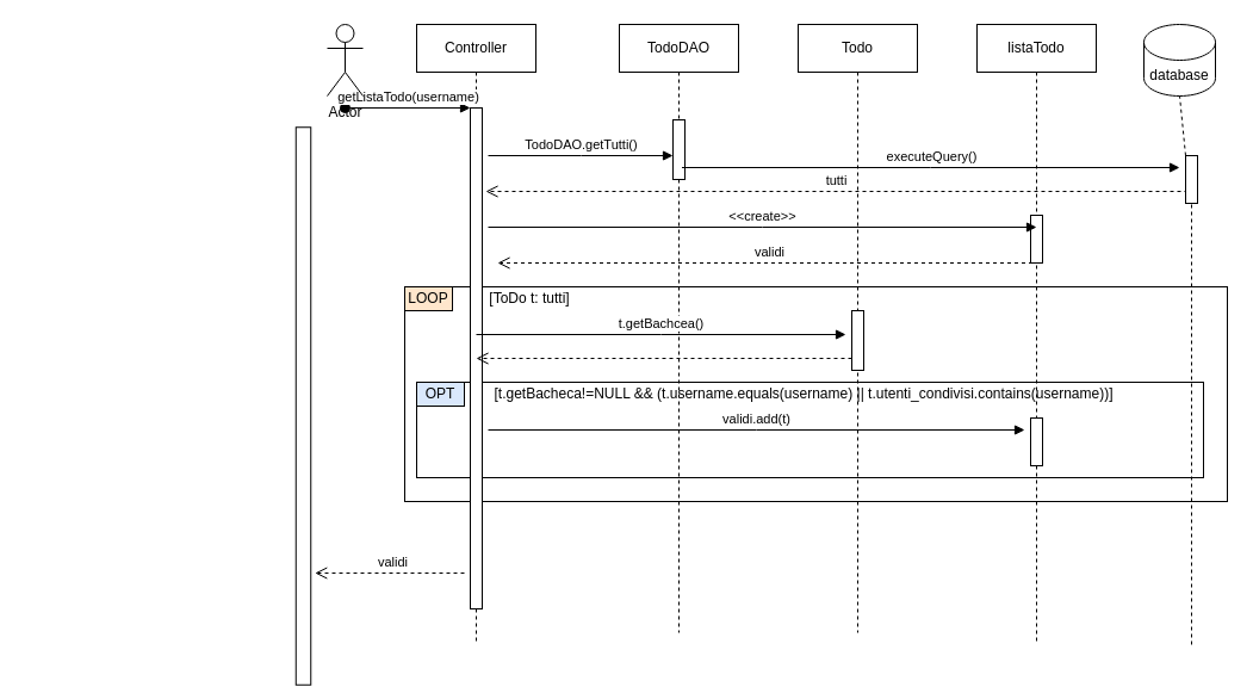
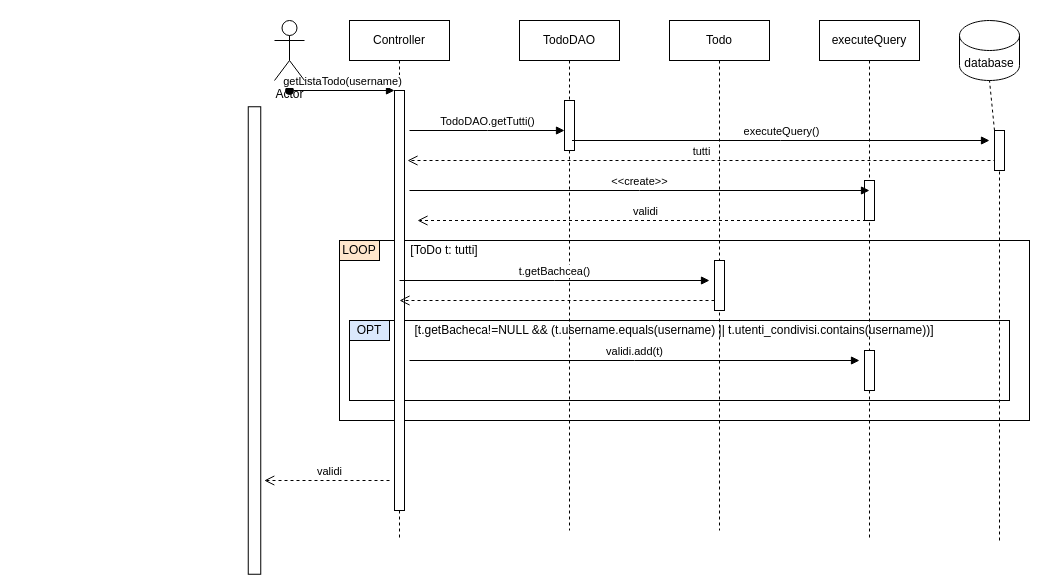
  <mxCell id="0" />
  <mxCell id="1" parent="0" />
  <mxCell id="2" value="" style="rounded=0;whiteSpace=wrap;html=1;" parent="1" vertex="1"><mxGeometry x="339" y="240" width="690" height="180" as="geometry" /></mxCell>
  <mxCell id="3" value="" style="rounded=0;whiteSpace=wrap;html=1;" parent="1" vertex="1"><mxGeometry x="349" y="320" width="660" height="80" as="geometry" /></mxCell>
  <mxCell id="4" value="Controller" style="shape=umlLifeline;perimeter=lifelinePerimeter;whiteSpace=wrap;html=1;container=0;dropTarget=0;collapsible=0;recursiveResize=0;outlineConnect=0;portConstraint=eastwest;newEdgeStyle={&quot;edgeStyle&quot;:&quot;elbowEdgeStyle&quot;,&quot;elbow&quot;:&quot;vertical&quot;,&quot;curved&quot;:0,&quot;rounded&quot;:0};" parent="1" vertex="1"><mxGeometry x="349" y="20" width="100" height="520" as="geometry" /></mxCell>
  <mxCell id="5" value="" style="html=1;points=[];perimeter=orthogonalPerimeter;outlineConnect=0;targetShapes=umlLifeline;portConstraint=eastwest;newEdgeStyle={&quot;edgeStyle&quot;:&quot;elbowEdgeStyle&quot;,&quot;elbow&quot;:&quot;vertical&quot;,&quot;curved&quot;:0,&quot;rounded&quot;:0};" parent="4" vertex="1"><mxGeometry x="45" y="70" width="10" height="420" as="geometry" /></mxCell>
  <mxCell id="6" value="getListaTodo(username)" style="html=1;verticalAlign=bottom;startArrow=oval;endArrow=block;startSize=8;edgeStyle=elbowEdgeStyle;elbow=vertical;curved=0;rounded=0;" parent="4" target="5" edge="1"><mxGeometry relative="1" as="geometry"><mxPoint x="-60" y="70" as="sourcePoint" /></mxGeometry></mxCell>
  <mxCell id="7" value="TodoDAO" style="shape=umlLifeline;perimeter=lifelinePerimeter;whiteSpace=wrap;html=1;container=0;dropTarget=0;collapsible=0;recursiveResize=0;outlineConnect=0;portConstraint=eastwest;newEdgeStyle={&quot;edgeStyle&quot;:&quot;elbowEdgeStyle&quot;,&quot;elbow&quot;:&quot;vertical&quot;,&quot;curved&quot;:0,&quot;rounded&quot;:0};" parent="1" vertex="1"><mxGeometry x="519" y="20" width="100" height="510" as="geometry" /></mxCell>
  <mxCell id="8" value="" style="html=1;points=[];perimeter=orthogonalPerimeter;outlineConnect=0;targetShapes=umlLifeline;portConstraint=eastwest;newEdgeStyle={&quot;edgeStyle&quot;:&quot;elbowEdgeStyle&quot;,&quot;elbow&quot;:&quot;vertical&quot;,&quot;curved&quot;:0,&quot;rounded&quot;:0};" parent="7" vertex="1"><mxGeometry x="45" y="80" width="10" height="50" as="geometry" /></mxCell>
  <mxCell id="9" value="TodoDAO.getTutti()" style="html=1;verticalAlign=bottom;endArrow=block;edgeStyle=elbowEdgeStyle;elbow=horizontal;curved=0;rounded=0;" parent="1" edge="1"><mxGeometry relative="1" as="geometry"><mxPoint x="409" y="130" as="sourcePoint" /><Array as="points" /><mxPoint x="564" y="130" as="targetPoint" /></mxGeometry></mxCell>
  <mxCell id="10" value="Actor" style="shape=umlActor;verticalLabelPosition=bottom;verticalAlign=top;html=1;outlineConnect=0;" parent="1" vertex="1"><mxGeometry x="274" y="20" width="30" height="60" as="geometry" /></mxCell>
- <mxCell id="11" value="listaTodo" style="shape=umlLifeline;perimeter=lifelinePerimeter;whiteSpace=wrap;html=1;container=0;dropTarget=0;collapsible=0;recursiveResize=0;outlineConnect=0;portConstraint=eastwest;newEdgeStyle={&quot;edgeStyle&quot;:&quot;elbowEdgeStyle&quot;,&quot;elbow&quot;:&quot;vertical&quot;,&quot;curved&quot;:0,&quot;rounded&quot;:0};" parent="1" vertex="1"><mxGeometry x="819" y="20" width="100" height="520" as="geometry" /></mxCell>
+ <mxCell id="11" value="executeQuery" style="shape=umlLifeline;perimeter=lifelinePerimeter;whiteSpace=wrap;html=1;container=0;dropTarget=0;collapsible=0;recursiveResize=0;outlineConnect=0;portConstraint=eastwest;newEdgeStyle={&quot;edgeStyle&quot;:&quot;elbowEdgeStyle&quot;,&quot;elbow&quot;:&quot;vertical&quot;,&quot;curved&quot;:0,&quot;rounded&quot;:0};" parent="1" vertex="1"><mxGeometry x="819" y="20" width="100" height="520" as="geometry" /></mxCell>
  <mxCell id="12" value="" style="html=1;points=[];perimeter=orthogonalPerimeter;outlineConnect=0;targetShapes=umlLifeline;portConstraint=eastwest;newEdgeStyle={&quot;edgeStyle&quot;:&quot;elbowEdgeStyle&quot;,&quot;elbow&quot;:&quot;vertical&quot;,&quot;curved&quot;:0,&quot;rounded&quot;:0};" parent="11" vertex="1"><mxGeometry x="45" y="160" width="10" height="40" as="geometry" /></mxCell>
  <mxCell id="13" value="" style="html=1;points=[];perimeter=orthogonalPerimeter;outlineConnect=0;targetShapes=umlLifeline;portConstraint=eastwest;newEdgeStyle={&quot;edgeStyle&quot;:&quot;elbowEdgeStyle&quot;,&quot;elbow&quot;:&quot;vertical&quot;,&quot;curved&quot;:0,&quot;rounded&quot;:0};" parent="11" vertex="1"><mxGeometry x="45" y="330" width="10" height="40" as="geometry" /></mxCell>
  <mxCell id="14" value="Todo" style="shape=umlLifeline;perimeter=lifelinePerimeter;whiteSpace=wrap;html=1;container=0;dropTarget=0;collapsible=0;recursiveResize=0;outlineConnect=0;portConstraint=eastwest;newEdgeStyle={&quot;edgeStyle&quot;:&quot;elbowEdgeStyle&quot;,&quot;elbow&quot;:&quot;vertical&quot;,&quot;curved&quot;:0,&quot;rounded&quot;:0};" parent="1" vertex="1"><mxGeometry x="669" y="20" width="100" height="510" as="geometry" /></mxCell>
  <mxCell id="15" value="" style="html=1;points=[];perimeter=orthogonalPerimeter;outlineConnect=0;targetShapes=umlLifeline;portConstraint=eastwest;newEdgeStyle={&quot;edgeStyle&quot;:&quot;elbowEdgeStyle&quot;,&quot;elbow&quot;:&quot;vertical&quot;,&quot;curved&quot;:0,&quot;rounded&quot;:0};" parent="14" vertex="1"><mxGeometry x="45" y="240" width="10" height="50" as="geometry" /></mxCell>
  <mxCell id="16" value="tutti" style="html=1;verticalAlign=bottom;endArrow=open;dashed=1;endSize=8;edgeStyle=elbowEdgeStyle;elbow=vertical;curved=0;rounded=0;" parent="1" edge="1"><mxGeometry relative="1" as="geometry"><mxPoint x="407" y="160" as="targetPoint" /><Array as="points"><mxPoint x="532" y="160" /><mxPoint x="402" y="150" /></Array><mxPoint x="996" y="160" as="sourcePoint" /></mxGeometry></mxCell>
  <mxCell id="17" value="&amp;lt;&amp;lt;create&amp;gt;&amp;gt;" style="html=1;verticalAlign=bottom;endArrow=block;edgeStyle=elbowEdgeStyle;elbow=horizontal;curved=0;rounded=0;entryX=0.5;entryY=0.25;entryDx=0;entryDy=0;entryPerimeter=0;" parent="1" target="12" edge="1"><mxGeometry relative="1" as="geometry"><mxPoint x="409" y="190" as="sourcePoint" /><Array as="points" /><mxPoint x="574" y="190" as="targetPoint" /></mxGeometry></mxCell>
  <mxCell id="18" value="validi" style="html=1;verticalAlign=bottom;endArrow=open;dashed=1;endSize=8;edgeStyle=elbowEdgeStyle;elbow=vertical;curved=0;rounded=0;" parent="1" edge="1"><mxGeometry x="-0.042" relative="1" as="geometry"><mxPoint x="263.75" y="480" as="targetPoint" /><Array as="points"><mxPoint x="388.75" y="480" /><mxPoint x="258.75" y="470" /></Array><mxPoint x="389" y="480" as="sourcePoint" /><mxPoint as="offset" /></mxGeometry></mxCell>
  <mxCell id="19" value="LOOP" style="rounded=0;whiteSpace=wrap;html=1;fillColor=#ffe6cc;" parent="1" vertex="1"><mxGeometry x="339" y="240" width="40" height="20" as="geometry" /></mxCell>
  <mxCell id="20" value="[ToDo t: tutti]" style="text;html=1;align=center;verticalAlign=middle;whiteSpace=wrap;rounded=0;" parent="1" vertex="1"><mxGeometry x="409" y="240" width="70" height="20" as="geometry" /></mxCell>
  <mxCell id="21" value="t.getBachcea()" style="html=1;verticalAlign=bottom;endArrow=block;edgeStyle=elbowEdgeStyle;elbow=horizontal;curved=0;rounded=0;" parent="1" edge="1"><mxGeometry relative="1" as="geometry"><mxPoint x="399" y="280" as="sourcePoint" /><Array as="points" /><mxPoint x="709" y="280" as="targetPoint" /></mxGeometry></mxCell>
  <mxCell id="22" value="" style="html=1;verticalAlign=bottom;endArrow=open;dashed=1;endSize=8;edgeStyle=elbowEdgeStyle;elbow=vertical;curved=0;rounded=0;" parent="1" source="15" edge="1"><mxGeometry relative="1" as="geometry"><mxPoint x="399" y="300" as="targetPoint" /><Array as="points"><mxPoint x="524" y="300" /><mxPoint x="394" y="290" /></Array><mxPoint x="853.5" y="300" as="sourcePoint" /></mxGeometry></mxCell>
  <mxCell id="23" value="OPT" style="rounded=0;whiteSpace=wrap;html=1;fillColor=#dae8fc;" parent="1" vertex="1"><mxGeometry x="349" y="320" width="40" height="20" as="geometry" /></mxCell>
  <mxCell id="24" value="[t.getBacheca!=NULL &amp;amp;&amp;amp; (t.username.equals(username) || t.utenti_condivisi.contains(username))]" style="text;html=1;align=center;verticalAlign=middle;whiteSpace=wrap;rounded=0;" parent="1" vertex="1"><mxGeometry x="409" y="315" width="530" height="30" as="geometry" /></mxCell>
  <mxCell id="25" value="validi.add(t)" style="html=1;verticalAlign=bottom;endArrow=block;edgeStyle=elbowEdgeStyle;elbow=horizontal;curved=0;rounded=0;entryX=0.5;entryY=0.25;entryDx=0;entryDy=0;entryPerimeter=0;" parent="1" edge="1"><mxGeometry relative="1" as="geometry"><mxPoint x="409" y="360" as="sourcePoint" /><Array as="points" /><mxPoint x="859" y="360" as="targetPoint" /></mxGeometry></mxCell>
  <mxCell id="26" value="" style="rounded=0;whiteSpace=wrap;html=1;rotation=-90;" parent="1" vertex="1"><mxGeometry x="20.25" y="333.75" width="467.5" height="12.5" as="geometry" /></mxCell>
  <mxCell id="27" value="validi" style="html=1;verticalAlign=bottom;endArrow=open;dashed=1;endSize=8;edgeStyle=elbowEdgeStyle;elbow=vertical;curved=0;rounded=0;" parent="1" edge="1"><mxGeometry relative="1" as="geometry"><mxPoint x="417" y="220" as="targetPoint" /><Array as="points"><mxPoint x="542" y="220" /><mxPoint x="412" y="210" /></Array><mxPoint x="871.5" y="220" as="sourcePoint" /></mxGeometry></mxCell>
  <mxCell id="28" value="database" style="shape=cylinder3;whiteSpace=wrap;html=1;boundedLbl=1;backgroundOutline=1;size=15;" vertex="1" parent="1"><mxGeometry x="959" y="20" width="60" height="60" as="geometry" /></mxCell>
  <mxCell id="29" value="" style="endArrow=none;dashed=1;html=1;rounded=0;entryX=0.5;entryY=1;entryDx=0;entryDy=0;entryPerimeter=0;" edge="1" parent="1" source="31" target="28"><mxGeometry width="50" height="50" relative="1" as="geometry"><mxPoint x="999" y="540" as="sourcePoint" /><mxPoint x="659" y="170" as="targetPoint" /></mxGeometry></mxCell>
  <mxCell id="30" value="" style="endArrow=none;dashed=1;html=1;rounded=0;entryX=0.5;entryY=1;entryDx=0;entryDy=0;entryPerimeter=0;" edge="1" parent="1" target="31"><mxGeometry width="50" height="50" relative="1" as="geometry"><mxPoint x="999" y="540" as="sourcePoint" /><mxPoint x="999" y="70" as="targetPoint" /></mxGeometry></mxCell>
  <mxCell id="31" value="" style="html=1;points=[];perimeter=orthogonalPerimeter;outlineConnect=0;targetShapes=umlLifeline;portConstraint=eastwest;newEdgeStyle={&quot;edgeStyle&quot;:&quot;elbowEdgeStyle&quot;,&quot;elbow&quot;:&quot;vertical&quot;,&quot;curved&quot;:0,&quot;rounded&quot;:0};" parent="1" vertex="1"><mxGeometry x="994" y="130" width="10" height="40" as="geometry" /></mxCell>
  <mxCell id="32" value="executeQuery()" style="html=1;verticalAlign=bottom;endArrow=block;edgeStyle=elbowEdgeStyle;elbow=horizontal;curved=0;rounded=0;" edge="1" parent="1"><mxGeometry relative="1" as="geometry"><mxPoint x="571.5" y="140" as="sourcePoint" /><Array as="points" /><mxPoint x="989" y="140" as="targetPoint" /></mxGeometry></mxCell>
